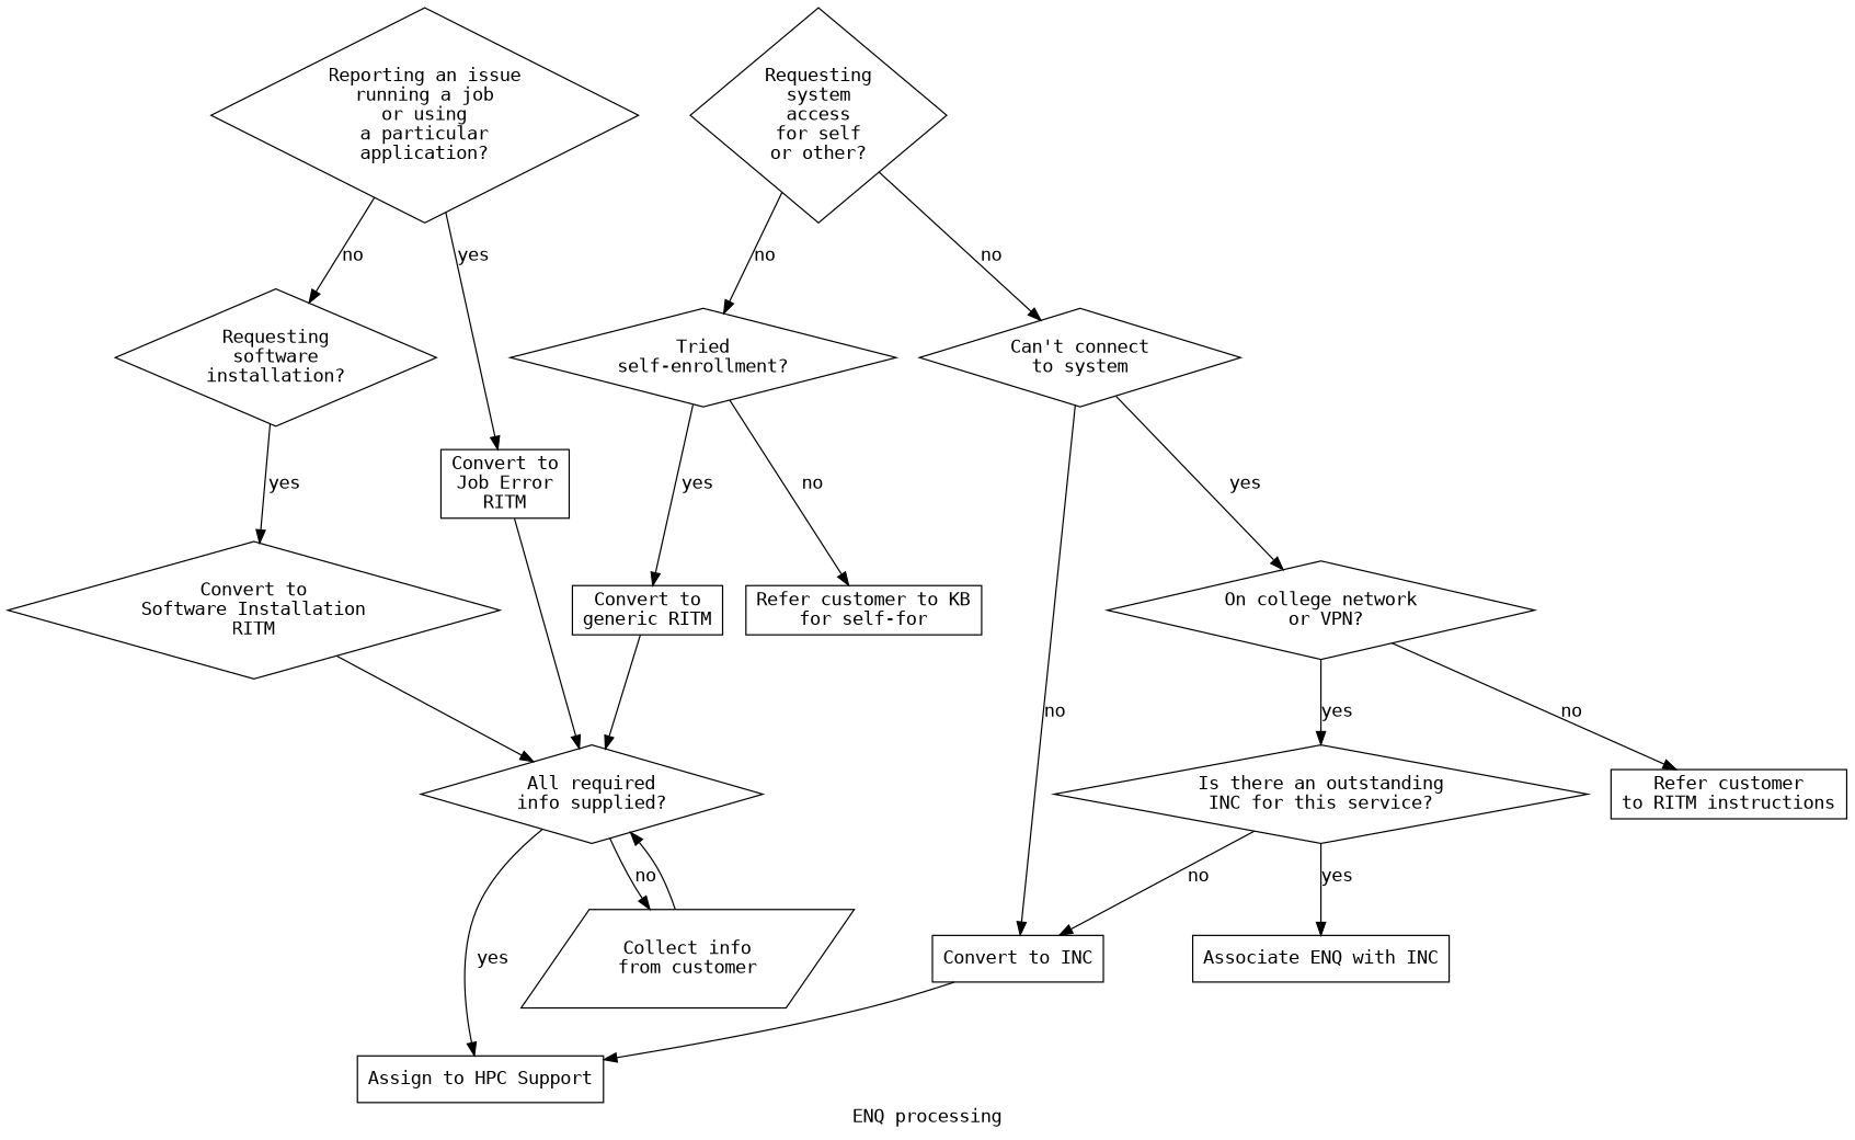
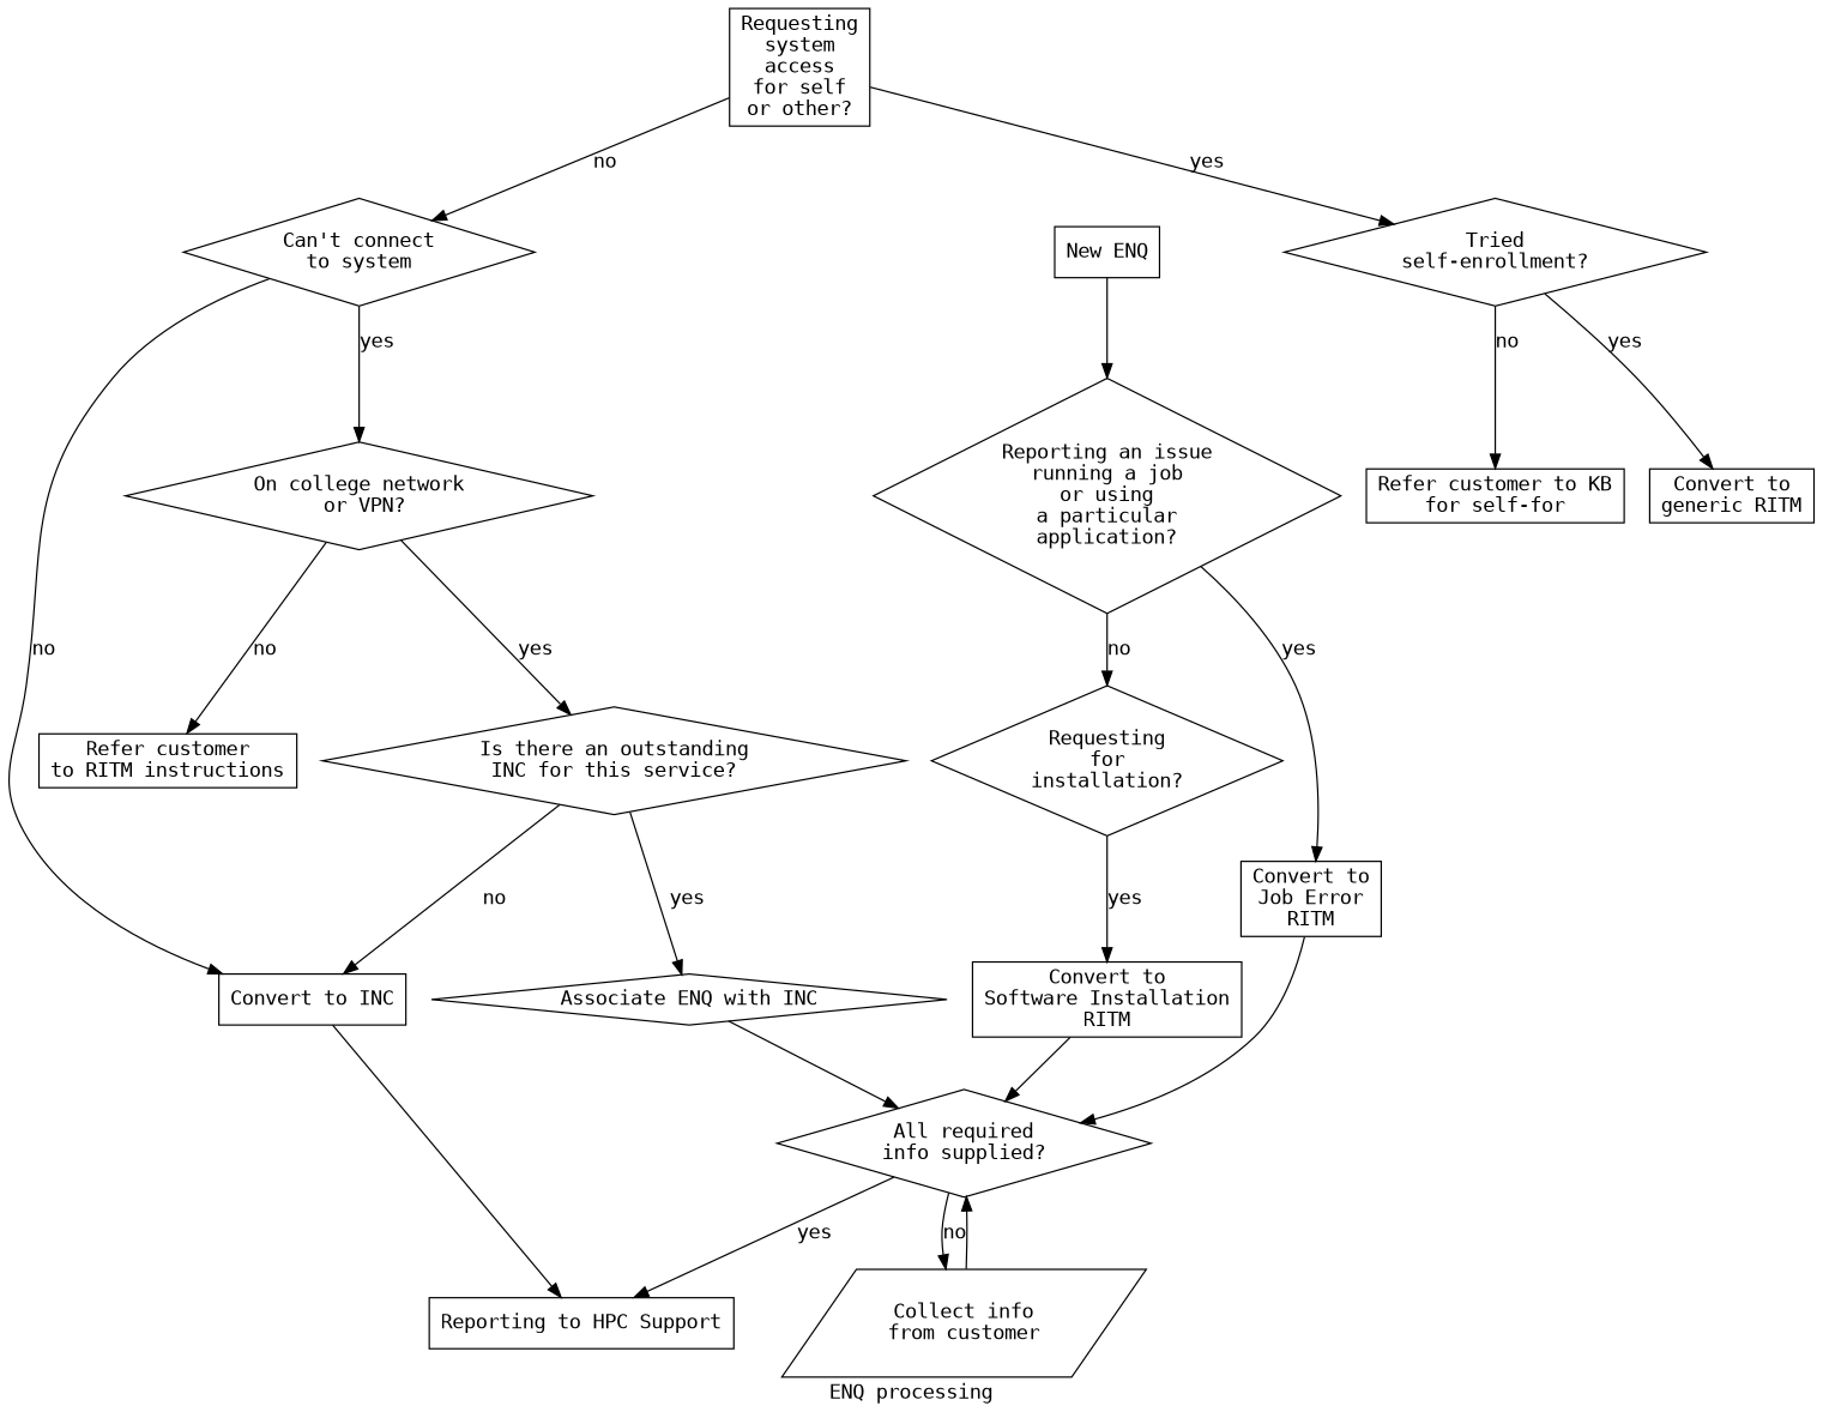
  digraph {
    fontname="DejaVu Sans Mono"
    label="ENQ processing"
    node [fontname="DejaVu Sans Mono" shape=box]
    edge [fontname="DejaVu Sans Mono"]
+   n1 [label="New ENQ"]
    n2 [label="Reporting an issue\nrunning a job\nor using\na particular\napplication?" shape=diamond]
-   n3 [label="Requesting\nsoftware\ninstallation?" shape=diamond]
+   n3 [label="Requesting\nfor\ninstallation?" shape=diamond]
    n4 [label="Convert to\nJob Error\nRITM"]
-   n5 [label="Requesting\nsystem\naccess\nfor self\nor other?" shape=diamond]
+   n5 [label="Requesting\nsystem\naccess\nfor self\nor other?"]
    n6 [label="Tried\nself-enrollment?" shape=diamond]
    n7 [label="Can't connect\nto system" shape=diamond]
    n8 [label="Convert to\ngeneric RITM"]
    n9 [label="Refer customer to KB\nfor self-for"]
    n10 [label="Convert to INC"]
    n11 [label="On college network\n or VPN?" shape=diamond]
-   n12 [label="Convert to\nSoftware Installation\nRITM" shape=diamond]
+   n12 [label="Convert to\nSoftware Installation\nRITM"]
    n13 [label="All required\ninfo supplied?" shape=diamond]
-   n14 [label="Assign to HPC Support"]
+   n14 [label="Reporting to HPC Support"]
    n15 [label="Collect info\nfrom customer" shape=parallelogram]
    n16 [label="Is there an outstanding\nINC for this service?" shape=diamond]
    n17 [label="Refer customer\nto RITM instructions"]
-   n18 [label="Associate ENQ with INC"]
+   n18 [label="Associate ENQ with INC" shape=diamond]
+   n1 -> n2
    n2 -> n3 [label=no]
    n2 -> n4 [label=yes]
    n3 -> n12 [label=yes]
    n4 -> n13
-   n5 -> n6 [label=no]
+   n5 -> n6 [label=yes]
    n5 -> n7 [label=no]
    n6 -> n8 [label=yes]
    n6 -> n9 [label=no]
    n7 -> n10 [label=no]
    n7 -> n11 [label=yes]
-   n8 -> n13
+   n18 -> n13
    n10 -> n14
    n11 -> n16 [label=yes]
    n11 -> n17 [label=no]
    n12 -> n13
    n13 -> n14 [label=yes]
    n13 -> n15 [label=no]
    n15 -> n13
    n16 -> n10 [label=no]
    n16 -> n18 [label=yes]
  }
